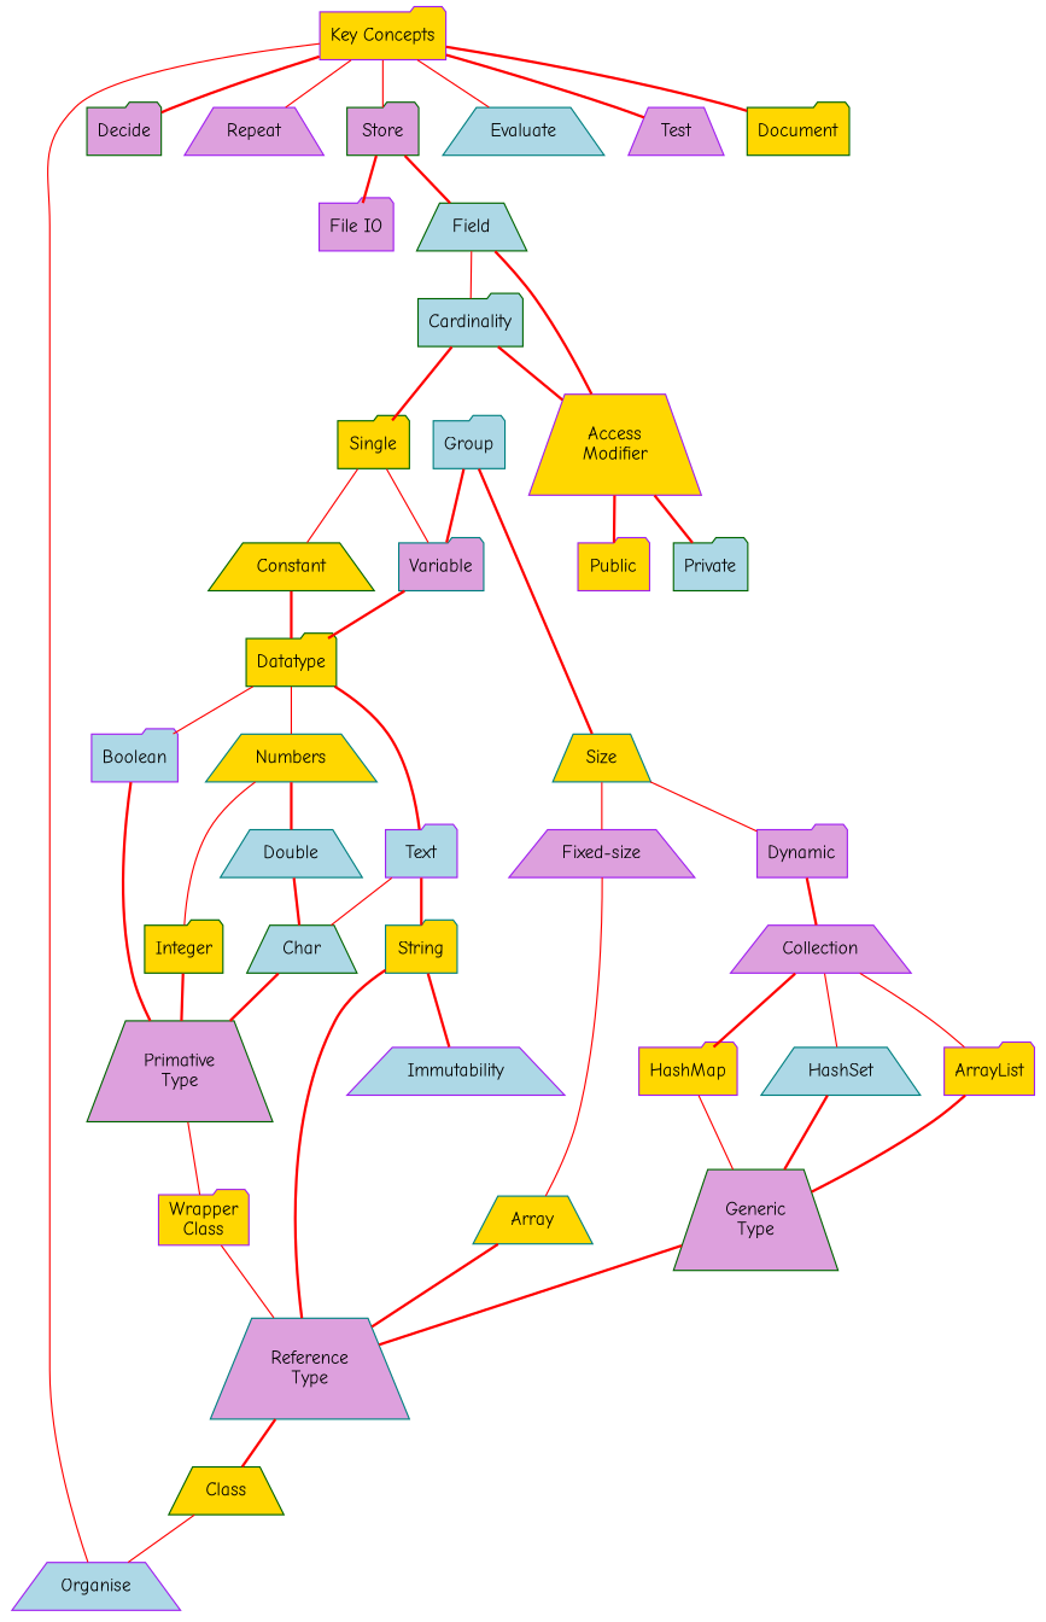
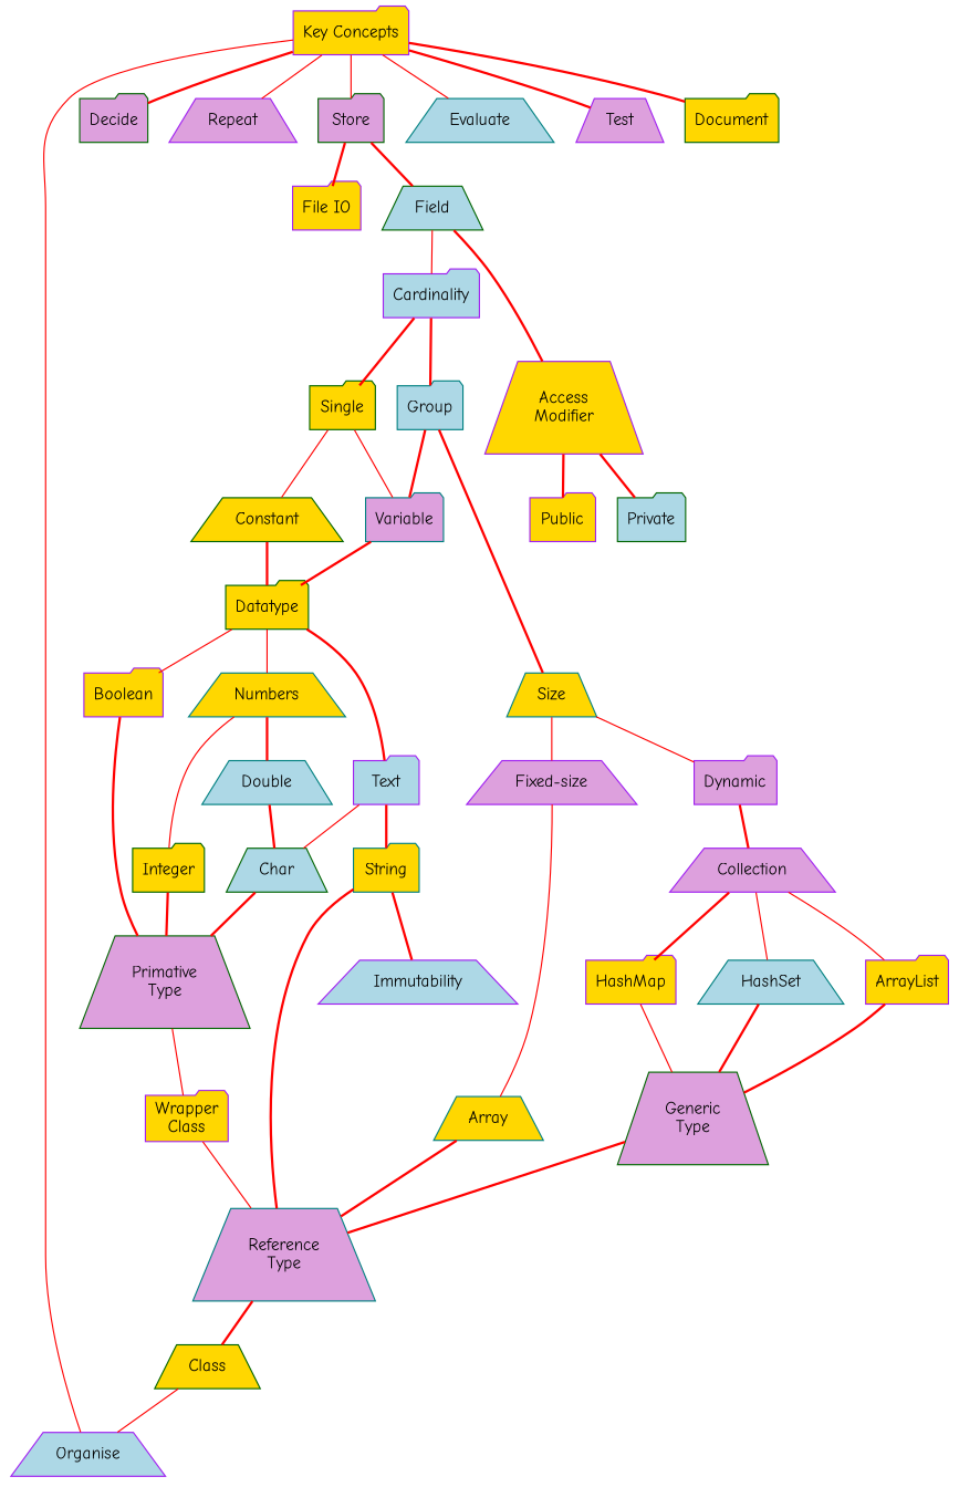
  graph {
    bgcolor=white
    fontname="Comic Neue"
    node [color=purple fillcolor=gold fontcolor=black fontname="Comic Neue" shape=trapezium style=filled]
    edge [color=red fontname="Comic Neue" style=bold]
    Organise [fillcolor=lightblue]
    "Key Concepts" [shape=folder]
    Decide [color=darkgreen fillcolor=plum shape=folder]
    Repeat [fillcolor=plum]
    Store [color=darkgreen fillcolor=plum shape=folder]
    Evaluate [color=teal fillcolor=lightblue]
    Test [fillcolor=plum]
    Document [color=darkgreen shape=folder]
    Field [color=darkgreen fillcolor=lightblue]
-   "File IO" [fillcolor=plum shape=folder]
+   "File IO" [shape=folder]
    "Access\nModifier"
-   Cardinality [color=darkgreen fillcolor=lightblue shape=folder]
+   Cardinality [fillcolor=lightblue shape=folder]
    Array [color=teal]
    "Reference\nType" [color=teal fillcolor=plum]
    Class [color=darkgreen]
    "Generic\nType" [color=darkgreen fillcolor=plum]
    HashMap [shape=folder]
    HashSet [color=teal fillcolor=lightblue]
    ArrayList [shape=folder]
    String [color=teal shape=folder]
    Immutability [fillcolor=lightblue]
    Char [color=darkgreen fillcolor=lightblue]
    "Primative\nType" [color=darkgreen fillcolor=plum]
    "Wrapper\nClass" [shape=folder]
    Double [color=teal fillcolor=lightblue]
-   Boolean [fillcolor=lightblue shape=folder]
+   Boolean [shape=folder]
    Integer [color=darkgreen shape=folder]
    Public [shape=folder]
    Private [color=darkgreen fillcolor=lightblue shape=folder]
    Single [color=darkgreen shape=folder]
    Group [color=teal fillcolor=lightblue shape=folder]
    Constant [color=darkgreen]
    Datatype [color=darkgreen shape=folder]
    Numbers [color=teal]
    Text [fillcolor=lightblue shape=folder]
    Variable [color=teal fillcolor=plum shape=folder]
    Size [color=teal]
    "Fixed-size" [fillcolor=plum]
    Dynamic [fillcolor=plum shape=folder]
    Collection [fillcolor=plum]
    "Key Concepts" -- Organise [style=solid]
    "Key Concepts" -- Decide
    "Key Concepts" -- Repeat [style=solid]
    "Key Concepts" -- Store [style=solid]
    "Key Concepts" -- Evaluate [style=solid]
    "Key Concepts" -- Test
    "Key Concepts" -- Document
    Store -- Field
    Store -- "File IO"
    Field -- "Access\nModifier"
    Field -- Cardinality [style=solid]
    "Access\nModifier" -- Public
    "Access\nModifier" -- Private
    Cardinality -- Single
-   Cardinality -- "Access\nModifier"
+   Cardinality -- Group
    Array -- "Reference\nType"
    "Reference\nType" -- Class
    Class -- Organise [style=solid]
    "Generic\nType" -- "Reference\nType"
    HashMap -- "Generic\nType" [style=solid]
    HashSet -- "Generic\nType"
    ArrayList -- "Generic\nType"
    String -- "Reference\nType"
    String -- Immutability
    Char -- "Primative\nType"
    "Primative\nType" -- "Wrapper\nClass" [style=solid]
    "Wrapper\nClass" -- "Reference\nType" [style=solid]
    Double -- Char
    Boolean -- "Primative\nType"
    Integer -- "Primative\nType"
    Single -- Constant [style=solid]
    Single -- Variable [style=solid]
    Group -- Variable
    Group -- Size
    Constant -- Datatype
    Datatype -- Boolean [style=solid]
    Datatype -- Numbers [style=solid]
    Datatype -- Text
    Numbers -- Double
    Numbers -- Integer [style=solid]
    Text -- String
    Text -- Char [style=solid]
    Variable -- Datatype
    Size -- "Fixed-size" [style=solid]
    Size -- Dynamic [style=solid]
    "Fixed-size" -- Array [style=solid]
    Dynamic -- Collection
    Collection -- HashMap
    Collection -- HashSet [style=solid]
    Collection -- ArrayList [style=solid]
  }
